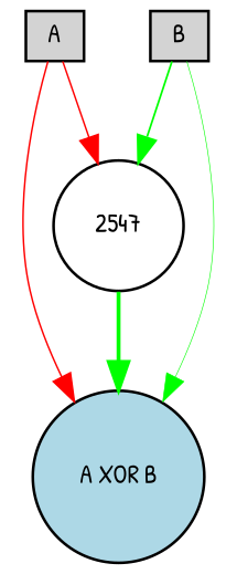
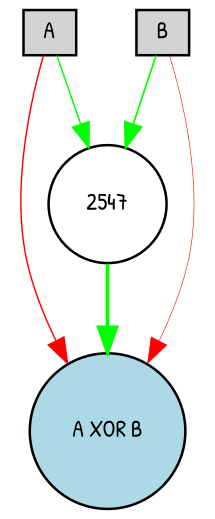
  digraph {
    fontname="Patrick Hand"
    node [fillcolor=lightgray fontname="Patrick Hand" fontsize=9 shape=box style=filled]
    edge [color=green fontname="Patrick Hand" style=solid]
    A [height=0.2 width=0.2]
    "A XOR B" [fillcolor=lightblue height=0.2 shape=circle width=0.2]
    2547 [fillcolor=white height=0.2 shape=circle width=0.2]
    B [height=0.2 width=0.2]
    A -> "A XOR B" [color=red penwidth=0.57091004873506]
-   A -> 2547 [color=red penwidth=0.5689028620737424]
+   A -> 2547 [penwidth=0.5689028620737424]
    2547 -> "A XOR B" [penwidth=1.4348884287452248]
-   B -> "A XOR B" [penwidth=0.2324312634203373]
+   B -> "A XOR B" [color=red penwidth=0.2324312634203373]
    B -> 2547 [penwidth=0.6767442003008984]
  }
